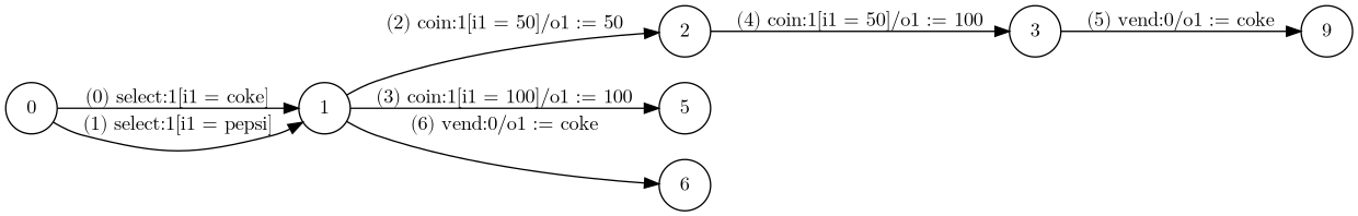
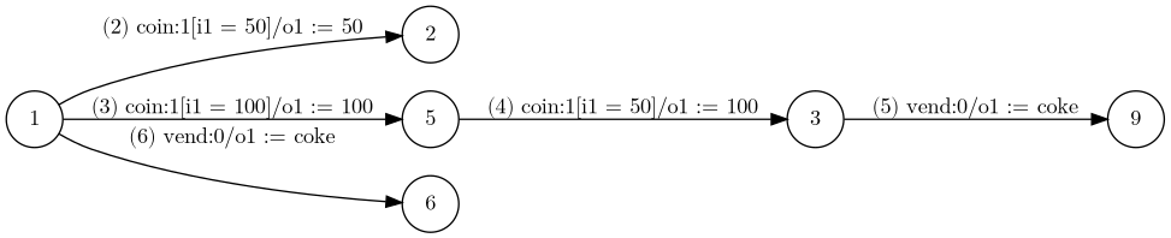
  digraph {
    fontname="Latin Modern Math"
    rankdir=LR
    node [color=black fillcolor=white fontname="Latin Modern Math" shape=circle style=filled]
    edge [fontname="Latin Modern Math"]
-   0
    1
    2
    5
    6
    3
    n7 [label=9]
-   0 -> 1 [label=<(0) select:1&#91;i1 = coke&#93;>]
-   0 -> 1 [label=<(1) select:1&#91;i1 = pepsi&#93;>]
    1 -> 2 [label=<(2) coin:1&#91;i1 = 50&#93;/o1 := 50>]
    1 -> 5 [label=<(3) coin:1&#91;i1 = 100&#93;/o1 := 100>]
    1 -> 6 [label=<(6) vend:0/o1 := coke>]
-   2 -> 3 [label=<(4) coin:1&#91;i1 = 50&#93;/o1 := 100>]
+   5 -> 3 [label=<(4) coin:1&#91;i1 = 50&#93;/o1 := 100>]
    3 -> n7 [label=<(5) vend:0/o1 := coke>]
  }
